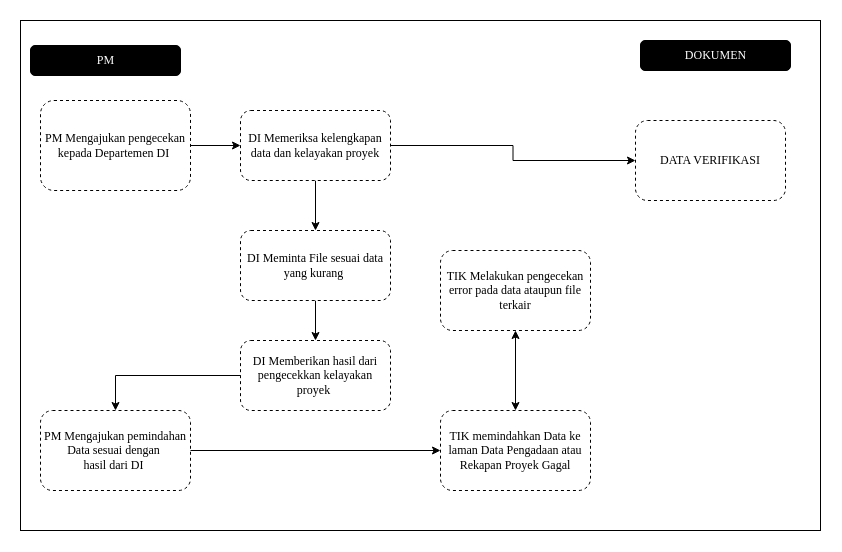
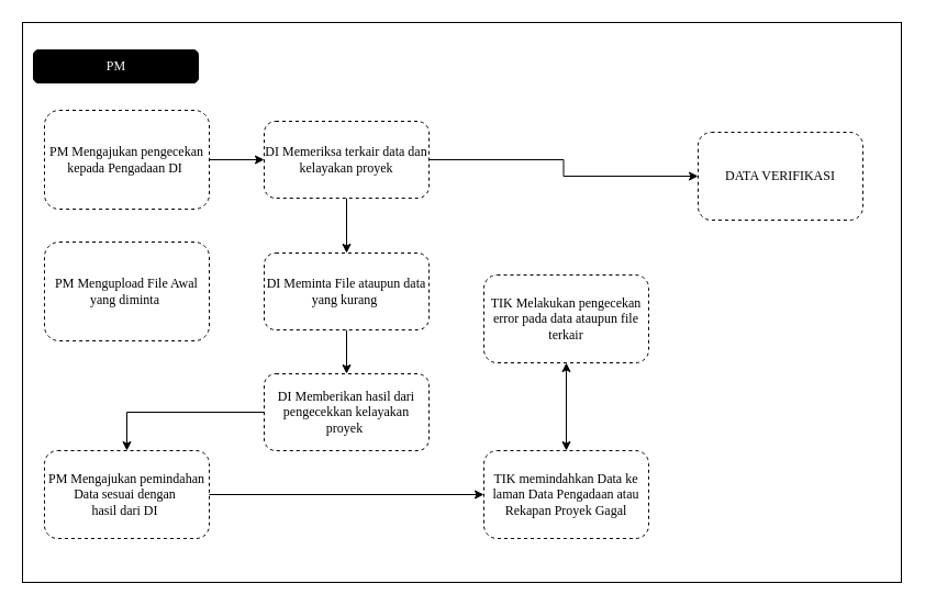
  <mxCell id="0" />
  <mxCell id="1" parent="0" />
  <mxCell id="2" value="PM" style="rounded=1;html=1;fillColor=#000000;fontColor=#ffffff;fontFamily=Verdana;" vertex="1" parent="1"><mxGeometry x="30" y="45" width="150" height="30" as="geometry" /></mxCell>
- <mxCell id="3" value="DOKUMEN" style="rounded=1;html=1;fillColor=#000000;fontColor=#ffffff;fontFamily=Verdana;" vertex="1" parent="1"><mxGeometry x="640" y="40" width="150" height="30" as="geometry" /></mxCell>
  <mxCell id="4" value="" style="edgeStyle=orthogonalEdgeStyle;rounded=0;orthogonalLoop=1;jettySize=auto;html=1;exitX=1;exitY=0.5;exitDx=0;exitDy=0;" edge="1" parent="1" source="5" target="10"><mxGeometry relative="1" as="geometry" /></mxCell>
- <mxCell id="5" value="PM Mengajukan pengecekan kepada Departemen DI&amp;nbsp;" style="rounded=1;whiteSpace=wrap;html=1;fontFamily=Verdana;dashed=1;" vertex="1" parent="1"><mxGeometry x="40" y="100" width="150" height="90" as="geometry" /></mxCell>
+ <mxCell id="5" value="PM Mengajukan pengecekan kepada Pengadaan DI&amp;nbsp;" style="rounded=1;whiteSpace=wrap;html=1;fontFamily=Verdana;dashed=1;" vertex="1" parent="1"><mxGeometry x="40" y="100" width="150" height="90" as="geometry" /></mxCell>
  <mxCell id="6" style="edgeStyle=orthogonalEdgeStyle;rounded=0;orthogonalLoop=1;jettySize=auto;html=1;exitX=0.5;exitY=1;exitDx=0;exitDy=0;" edge="1" parent="1"><mxGeometry relative="1" as="geometry"><mxPoint x="560" y="160" as="sourcePoint" /><mxPoint x="560" y="160" as="targetPoint" /></mxGeometry></mxCell>
+ <mxCell id="7" value="&lt;font face=&quot;Verdana&quot;&gt;PM Mengupload File Awal yang diminta&amp;nbsp;&lt;/font&gt;" style="rounded=1;whiteSpace=wrap;html=1;dashed=1;" vertex="1" parent="1"><mxGeometry x="40" y="220" width="150" height="90" as="geometry" /></mxCell>
  <mxCell id="8" style="edgeStyle=orthogonalEdgeStyle;rounded=0;orthogonalLoop=1;jettySize=auto;html=1;exitX=0.5;exitY=1;exitDx=0;exitDy=0;entryX=0.5;entryY=0;entryDx=0;entryDy=0;" edge="1" parent="1" source="10" target="12"><mxGeometry relative="1" as="geometry" /></mxCell>
  <mxCell id="9" style="edgeStyle=orthogonalEdgeStyle;rounded=0;orthogonalLoop=1;jettySize=auto;html=1;exitX=1;exitY=0.5;exitDx=0;exitDy=0;entryX=0;entryY=0.5;entryDx=0;entryDy=0;" edge="1" parent="1" source="10" target="15"><mxGeometry relative="1" as="geometry" /></mxCell>
- <mxCell id="10" value="&lt;font face=&quot;Verdana&quot;&gt;DI Memeriksa kelengkapan data dan kelayakan proyek&lt;/font&gt;" style="rounded=1;whiteSpace=wrap;html=1;dashed=1;" vertex="1" parent="1"><mxGeometry x="240" y="110" width="150" height="70" as="geometry" /></mxCell>
+ <mxCell id="10" value="&lt;font face=&quot;Verdana&quot;&gt;DI Memeriksa terkair data dan kelayakan proyek&lt;/font&gt;" style="rounded=1;whiteSpace=wrap;html=1;dashed=1;" vertex="1" parent="1"><mxGeometry x="240" y="110" width="150" height="70" as="geometry" /></mxCell>
  <mxCell id="11" value="" style="edgeStyle=orthogonalEdgeStyle;rounded=0;orthogonalLoop=1;jettySize=auto;html=1;" edge="1" parent="1" source="12" target="17"><mxGeometry relative="1" as="geometry" /></mxCell>
- <mxCell id="12" value="&lt;font face=&quot;Verdana&quot;&gt;DI Meminta File sesuai data yang kurang&amp;nbsp;&lt;/font&gt;" style="rounded=1;whiteSpace=wrap;html=1;dashed=1;" vertex="1" parent="1"><mxGeometry x="240" y="230" width="150" height="70" as="geometry" /></mxCell>
+ <mxCell id="12" value="&lt;font face=&quot;Verdana&quot;&gt;DI Meminta File ataupun data yang kurang&amp;nbsp;&lt;/font&gt;" style="rounded=1;whiteSpace=wrap;html=1;dashed=1;" vertex="1" parent="1"><mxGeometry x="240" y="230" width="150" height="70" as="geometry" /></mxCell>
  <mxCell id="13" value="&lt;font face=&quot;Verdana&quot;&gt;PM Mengajukan pemindahan Data sesuai dengan&amp;nbsp;&lt;/font&gt;&lt;div&gt;&lt;font face=&quot;Verdana&quot;&gt;hasil dari DI&amp;nbsp;&lt;/font&gt;&lt;/div&gt;" style="rounded=1;whiteSpace=wrap;html=1;dashed=1;" vertex="1" parent="1"><mxGeometry x="40" y="410" width="150" height="80" as="geometry" /></mxCell>
  <mxCell id="14" value="&lt;font face=&quot;Verdana&quot;&gt;TIK memindahkan Data ke laman Data Pengadaan atau Rekapan Proyek Gagal&lt;/font&gt;" style="rounded=1;whiteSpace=wrap;html=1;dashed=1;" vertex="1" parent="1"><mxGeometry x="440" y="410" width="150" height="80" as="geometry" /></mxCell>
  <mxCell id="15" value="&lt;font face=&quot;Verdana&quot;&gt;DATA VERIFIKASI&lt;/font&gt;" style="rounded=1;whiteSpace=wrap;html=1;dashed=1;" vertex="1" parent="1"><mxGeometry x="635" y="120" width="150" height="80" as="geometry" /></mxCell>
  <mxCell id="16" value="" style="edgeStyle=orthogonalEdgeStyle;rounded=0;orthogonalLoop=1;jettySize=auto;html=1;exitX=0;exitY=0.5;exitDx=0;exitDy=0;entryX=0.5;entryY=0;entryDx=0;entryDy=0;" edge="1" parent="1" source="17" target="13"><mxGeometry relative="1" as="geometry"><Array as="points"><mxPoint x="115" y="375" /></Array></mxGeometry></mxCell>
  <mxCell id="17" value="&lt;font face=&quot;Verdana&quot;&gt;DI Memberikan hasil dari pengecekkan kelayakan proyek&amp;nbsp;&lt;/font&gt;" style="rounded=1;whiteSpace=wrap;html=1;dashed=1;" vertex="1" parent="1"><mxGeometry x="240" y="340" width="150" height="70" as="geometry" /></mxCell>
  <mxCell id="18" value="" style="endArrow=classic;html=1;rounded=0;exitX=1;exitY=0.5;exitDx=0;exitDy=0;entryX=0;entryY=0.5;entryDx=0;entryDy=0;" edge="1" parent="1" source="13" target="14"><mxGeometry width="50" height="50" relative="1" as="geometry"><mxPoint x="310" y="360" as="sourcePoint" /><mxPoint x="360" y="310" as="targetPoint" /></mxGeometry></mxCell>
  <mxCell id="19" value="&lt;font face=&quot;Verdana&quot;&gt;TIK Melakukan pengecekan error pada data ataupun file terkair&lt;/font&gt;" style="rounded=1;whiteSpace=wrap;html=1;dashed=1;" vertex="1" parent="1"><mxGeometry x="440" y="250" width="150" height="80" as="geometry" /></mxCell>
  <mxCell id="20" value="" style="endArrow=classic;startArrow=classic;html=1;rounded=0;exitX=0.5;exitY=0;exitDx=0;exitDy=0;entryX=0.5;entryY=1;entryDx=0;entryDy=0;" edge="1" parent="1" source="14" target="19"><mxGeometry width="50" height="50" relative="1" as="geometry"><mxPoint x="320" y="400" as="sourcePoint" /><mxPoint x="370" y="350" as="targetPoint" /></mxGeometry></mxCell>
  <mxCell id="21" value="" style="rounded=0;whiteSpace=wrap;html=1;fillColor=none;" vertex="1" parent="1"><mxGeometry x="20" y="20" width="800" height="510" as="geometry" /></mxCell>
